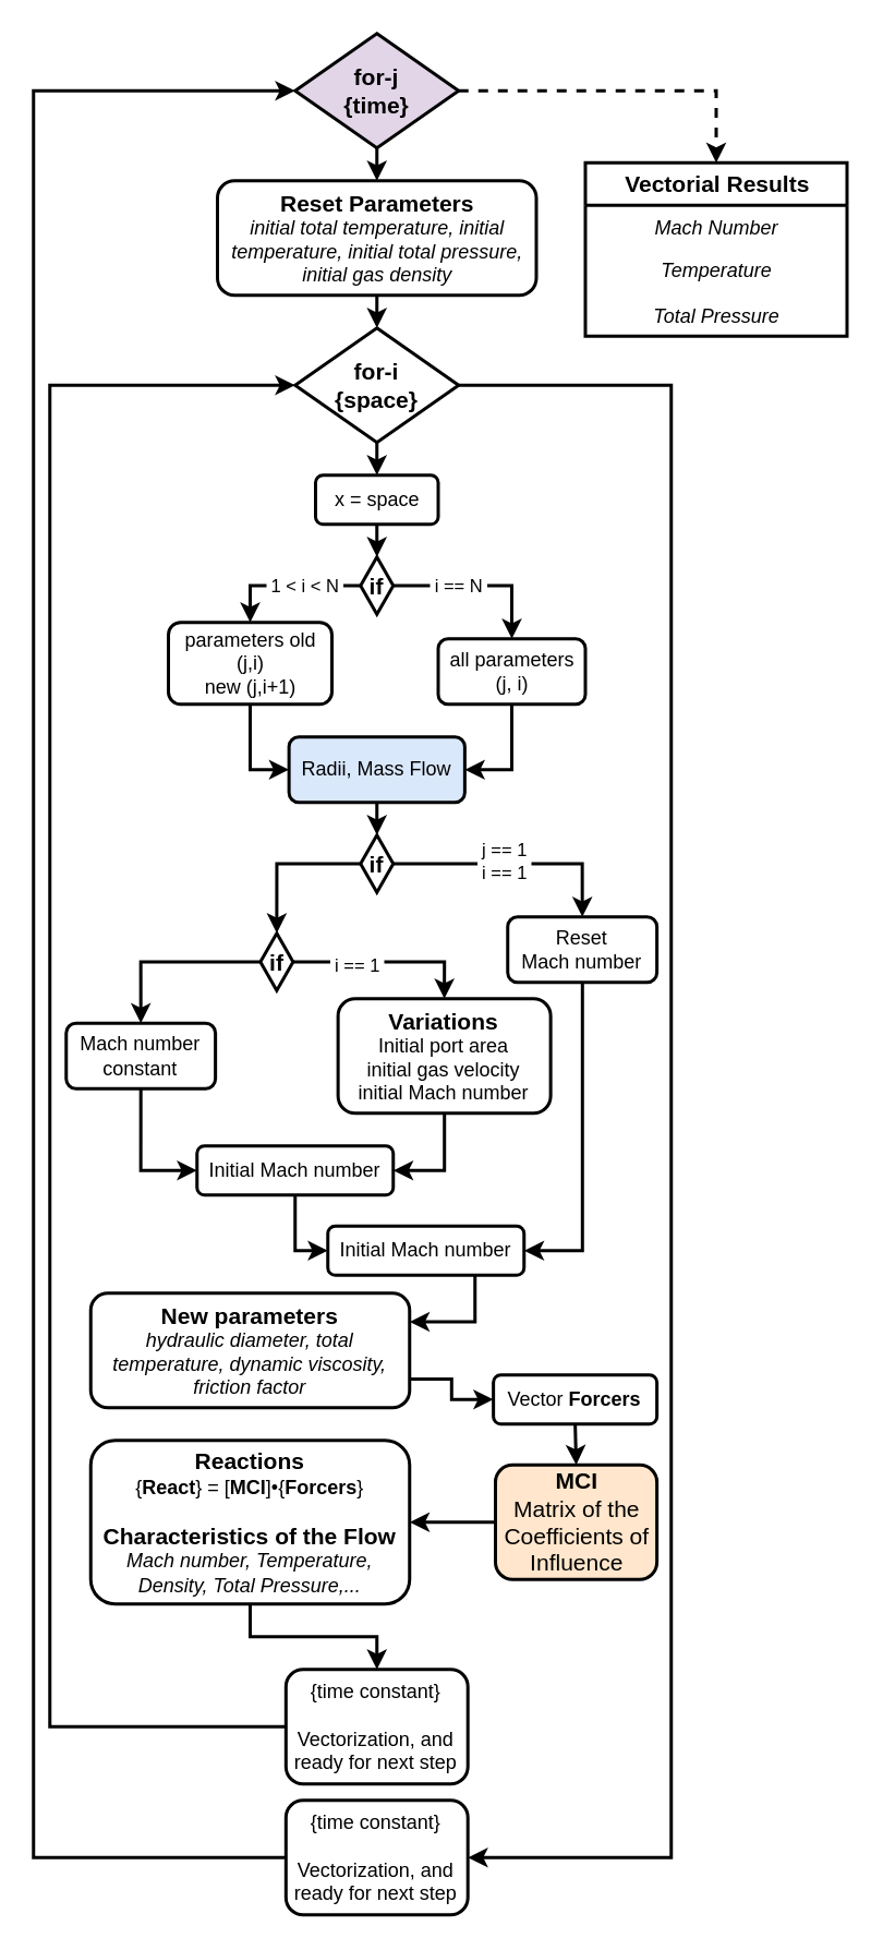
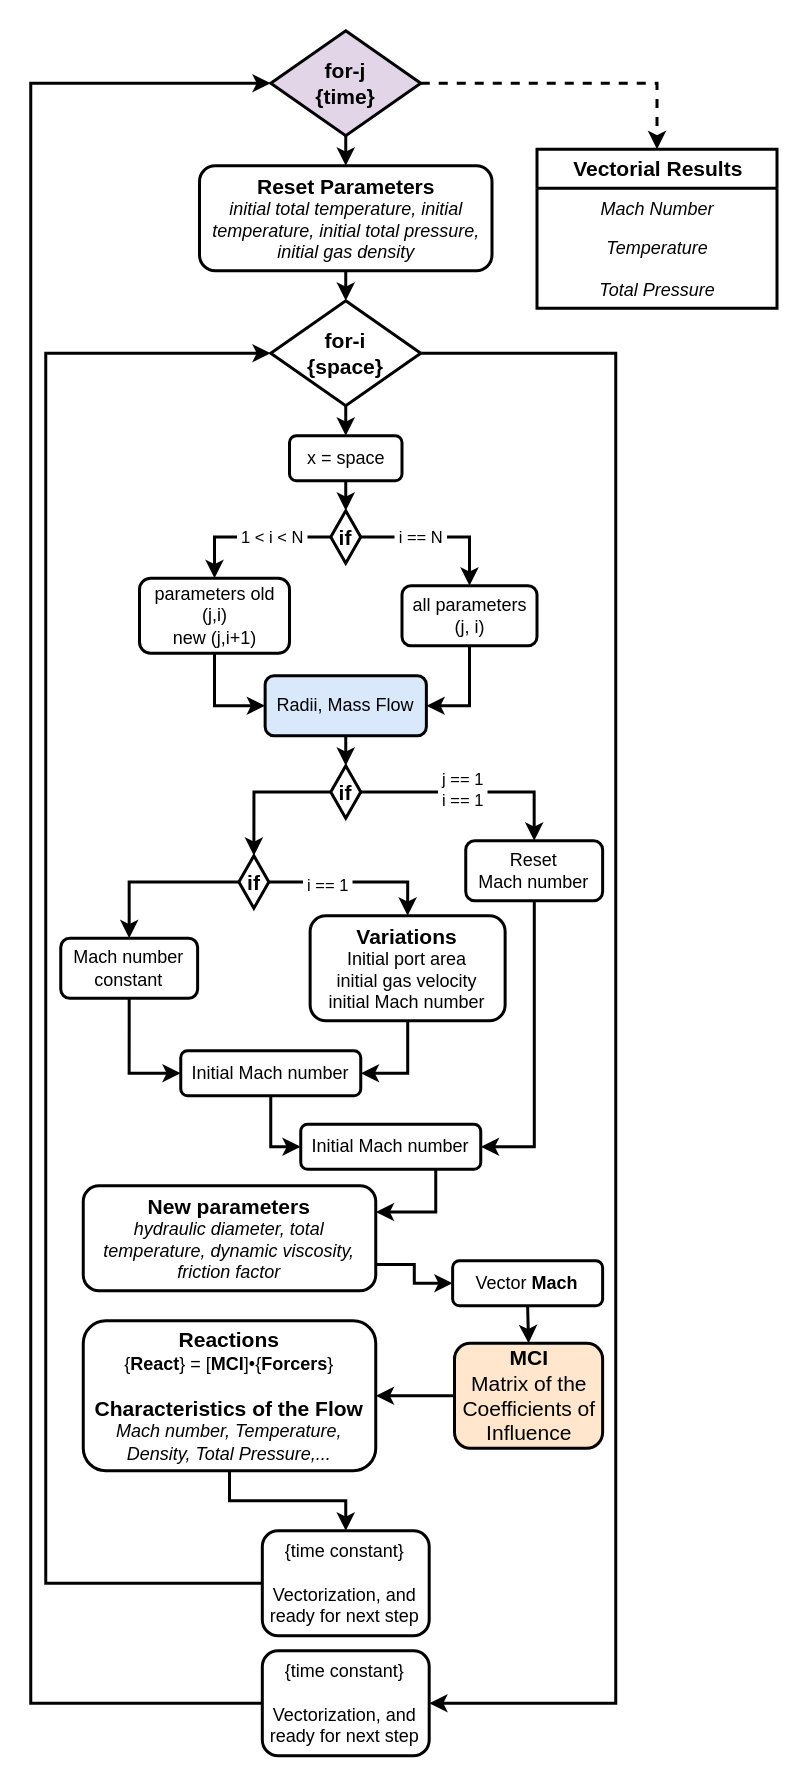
  <mxCell id="0" />
  <mxCell id="1" parent="0" />
  <mxCell id="2" style="edgeStyle=orthogonalEdgeStyle;rounded=0;orthogonalLoop=1;jettySize=auto;html=1;exitX=0.5;exitY=1;exitDx=0;exitDy=0;entryX=0.5;entryY=0;entryDx=0;entryDy=0;strokeWidth=2;" edge="1" parent="1" source="4" target="6"><mxGeometry relative="1" as="geometry" /></mxCell>
  <mxCell id="3" style="edgeStyle=orthogonalEdgeStyle;rounded=0;orthogonalLoop=1;jettySize=auto;html=1;exitX=1;exitY=0.5;exitDx=0;exitDy=0;strokeWidth=2;dashed=1;" edge="1" parent="1" source="4" target="52"><mxGeometry relative="1" as="geometry" /></mxCell>
  <mxCell id="4" value="for-j&lt;div&gt;{time}&lt;/div&gt;" style="rhombus;whiteSpace=wrap;html=1;fontSize=14;startSize=30;fontStyle=1;strokeWidth=2;fillColor=#e1d5e7;" vertex="1" parent="1"><mxGeometry x="180" y="20" width="100" height="70" as="geometry" /></mxCell>
  <mxCell id="5" style="edgeStyle=orthogonalEdgeStyle;rounded=0;orthogonalLoop=1;jettySize=auto;html=1;exitX=0.5;exitY=1;exitDx=0;exitDy=0;entryX=0.5;entryY=0;entryDx=0;entryDy=0;strokeWidth=2;" edge="1" parent="1" source="6" target="9"><mxGeometry relative="1" as="geometry" /></mxCell>
  <mxCell id="6" value="&lt;b&gt;&lt;font style=&quot;font-size: 14px;&quot;&gt;Reset Parameters&lt;/font&gt;&lt;/b&gt;&lt;div&gt;&lt;i&gt;initial total temperature, initial temperature, initial total pressure, initial gas density&lt;/i&gt;&lt;/div&gt;" style="rounded=1;whiteSpace=wrap;html=1;fontSize=12;startSize=30;fontStyle=0;strokeWidth=2;" vertex="1" parent="1"><mxGeometry x="132.5" y="110" width="195" height="70" as="geometry" /></mxCell>
  <mxCell id="7" style="edgeStyle=orthogonalEdgeStyle;rounded=0;orthogonalLoop=1;jettySize=auto;html=1;exitX=0.5;exitY=1;exitDx=0;exitDy=0;entryX=0.5;entryY=0;entryDx=0;entryDy=0;strokeWidth=2;" edge="1" parent="1" source="9" target="11"><mxGeometry relative="1" as="geometry" /></mxCell>
  <mxCell id="8" style="edgeStyle=orthogonalEdgeStyle;rounded=0;orthogonalLoop=1;jettySize=auto;html=1;exitX=1;exitY=0.5;exitDx=0;exitDy=0;entryX=1;entryY=0.5;entryDx=0;entryDy=0;strokeWidth=2;" edge="1" parent="1" source="9" target="51"><mxGeometry relative="1" as="geometry"><Array as="points"><mxPoint x="410" y="235" /><mxPoint x="410" y="1135" /></Array></mxGeometry></mxCell>
  <mxCell id="9" value="for-i&lt;div&gt;{space}&lt;/div&gt;" style="rhombus;whiteSpace=wrap;html=1;fontSize=14;startSize=30;fontStyle=1;strokeWidth=2;" vertex="1" parent="1"><mxGeometry x="180" y="200" width="100" height="70" as="geometry" /></mxCell>
  <mxCell id="10" style="edgeStyle=orthogonalEdgeStyle;rounded=0;orthogonalLoop=1;jettySize=auto;html=1;exitX=0.5;exitY=1;exitDx=0;exitDy=0;entryX=0.5;entryY=0;entryDx=0;entryDy=0;strokeWidth=2;" edge="1" parent="1" source="11" target="15"><mxGeometry relative="1" as="geometry" /></mxCell>
  <mxCell id="11" value="x = space" style="rounded=1;whiteSpace=wrap;html=1;fontSize=12;startSize=30;fontStyle=0;strokeWidth=2;" vertex="1" parent="1"><mxGeometry x="192.5" y="290" width="75" height="30" as="geometry" /></mxCell>
  <mxCell id="12" style="edgeStyle=orthogonalEdgeStyle;rounded=0;orthogonalLoop=1;jettySize=auto;html=1;exitX=0;exitY=0.5;exitDx=0;exitDy=0;entryX=0.5;entryY=0;entryDx=0;entryDy=0;strokeWidth=2;" edge="1" parent="1" source="15" target="19"><mxGeometry relative="1" as="geometry" /></mxCell>
  <mxCell id="13" value="&amp;nbsp;1 &amp;lt; i &amp;lt; N&amp;nbsp;" style="edgeLabel;html=1;align=center;verticalAlign=middle;resizable=0;points=[];" vertex="1" connectable="0" parent="12"><mxGeometry x="-0.352" y="1" relative="1" as="geometry"><mxPoint x="-6" y="-1" as="offset" /></mxGeometry></mxCell>
  <mxCell id="14" value="&amp;nbsp;i == N&amp;nbsp;" style="edgeStyle=orthogonalEdgeStyle;rounded=0;orthogonalLoop=1;jettySize=auto;html=1;exitX=1;exitY=0.5;exitDx=0;exitDy=0;entryX=0.5;entryY=0;entryDx=0;entryDy=0;strokeWidth=2;" edge="1" parent="1" source="15" target="17"><mxGeometry x="-0.238" relative="1" as="geometry"><mxPoint as="offset" /></mxGeometry></mxCell>
  <mxCell id="15" value="if" style="rhombus;whiteSpace=wrap;html=1;fontSize=14;startSize=30;fontStyle=1;strokeWidth=2;" vertex="1" parent="1"><mxGeometry x="220" y="340" width="20" height="35" as="geometry" /></mxCell>
  <mxCell id="16" style="edgeStyle=orthogonalEdgeStyle;rounded=0;orthogonalLoop=1;jettySize=auto;html=1;exitX=0.5;exitY=1;exitDx=0;exitDy=0;entryX=1;entryY=0.5;entryDx=0;entryDy=0;strokeWidth=2;" edge="1" parent="1" source="17" target="21"><mxGeometry relative="1" as="geometry" /></mxCell>
  <mxCell id="17" value="all parameters&lt;div&gt;(j, i)&lt;/div&gt;" style="rounded=1;whiteSpace=wrap;html=1;fontSize=12;startSize=30;fontStyle=0;strokeWidth=2;" vertex="1" parent="1"><mxGeometry x="267.5" y="390" width="90" height="40" as="geometry" /></mxCell>
  <mxCell id="18" style="edgeStyle=orthogonalEdgeStyle;rounded=0;orthogonalLoop=1;jettySize=auto;html=1;exitX=0.5;exitY=1;exitDx=0;exitDy=0;entryX=0;entryY=0.5;entryDx=0;entryDy=0;strokeWidth=2;" edge="1" parent="1" source="19" target="21"><mxGeometry relative="1" as="geometry" /></mxCell>
- <mxCell id="19" value="parameters old (j,i)&lt;div&gt;new (j,i+1)&lt;/div&gt;" style="rounded=1;whiteSpace=wrap;html=1;fontSize=12;startSize=30;fontStyle=0;strokeWidth=2;" vertex="1" parent="1"><mxGeometry x="102.5" y="380" width="100" height="50" as="geometry" /></mxCell>
+ <mxCell id="19" value="parameters old (j,i)&lt;div&gt;new (j,i+1)&lt;/div&gt;" style="rounded=1;whiteSpace=wrap;html=1;fontSize=12;startSize=30;fontStyle=0;strokeWidth=2;" vertex="1" parent="1"><mxGeometry x="92.5" y="385" width="100" height="50" as="geometry" /></mxCell>
  <mxCell id="20" style="edgeStyle=orthogonalEdgeStyle;rounded=0;orthogonalLoop=1;jettySize=auto;html=1;exitX=0.5;exitY=1;exitDx=0;exitDy=0;entryX=0.5;entryY=0;entryDx=0;entryDy=0;strokeWidth=2;" edge="1" parent="1" source="21" target="35"><mxGeometry relative="1" as="geometry" /></mxCell>
  <mxCell id="21" value="Radii, Mass Flow" style="rounded=1;whiteSpace=wrap;html=1;fontSize=12;startSize=30;fontStyle=0;strokeWidth=2;fillColor=#dae8fc;" vertex="1" parent="1"><mxGeometry x="176.25" y="450" width="107.5" height="40" as="geometry" /></mxCell>
  <mxCell id="22" style="edgeStyle=orthogonalEdgeStyle;rounded=0;orthogonalLoop=1;jettySize=auto;html=1;exitX=0;exitY=0.5;exitDx=0;exitDy=0;entryX=0.5;entryY=0;entryDx=0;entryDy=0;fontStyle=0;strokeWidth=2;" edge="1" parent="1" source="25" target="29"><mxGeometry relative="1" as="geometry" /></mxCell>
  <mxCell id="23" style="edgeStyle=orthogonalEdgeStyle;rounded=0;orthogonalLoop=1;jettySize=auto;html=1;exitX=1;exitY=0.5;exitDx=0;exitDy=0;entryX=0.5;entryY=0;entryDx=0;entryDy=0;fontStyle=0;strokeWidth=2;" edge="1" parent="1" source="25" target="27"><mxGeometry relative="1" as="geometry" /></mxCell>
  <mxCell id="24" value="&amp;nbsp;i == 1&amp;nbsp;" style="edgeLabel;html=1;align=center;verticalAlign=middle;resizable=0;points=[];" vertex="1" connectable="0" parent="23"><mxGeometry x="-0.322" y="-1" relative="1" as="geometry"><mxPoint y="1" as="offset" /></mxGeometry></mxCell>
  <mxCell id="25" value="if" style="rhombus;whiteSpace=wrap;html=1;fontSize=14;startSize=30;fontStyle=1;strokeWidth=2;" vertex="1" parent="1"><mxGeometry x="158.75" y="570" width="20" height="35" as="geometry" /></mxCell>
  <mxCell id="26" style="edgeStyle=orthogonalEdgeStyle;rounded=0;orthogonalLoop=1;jettySize=auto;html=1;entryX=1;entryY=0.5;entryDx=0;entryDy=0;fontStyle=0;strokeWidth=2;" edge="1" parent="1" source="27" target="31"><mxGeometry relative="1" as="geometry" /></mxCell>
  <mxCell id="27" value="&lt;span style=&quot;font-size: 14px;&quot;&gt;&lt;b&gt;Variations&lt;/b&gt;&lt;/span&gt;&lt;br&gt;&lt;div&gt;&lt;span&gt;Initial port area&lt;/span&gt;&lt;/div&gt;&lt;div&gt;&lt;span&gt;initial gas velocity&lt;/span&gt;&lt;/div&gt;&lt;div&gt;&lt;span&gt;initial Mach number&lt;/span&gt;&lt;/div&gt;" style="rounded=1;whiteSpace=wrap;html=1;fontSize=12;startSize=30;fontStyle=0;strokeWidth=2;" vertex="1" parent="1"><mxGeometry x="206.25" y="610" width="130" height="70" as="geometry" /></mxCell>
  <mxCell id="28" style="edgeStyle=orthogonalEdgeStyle;rounded=0;orthogonalLoop=1;jettySize=auto;html=1;exitX=0.5;exitY=1;exitDx=0;exitDy=0;entryX=0;entryY=0.5;entryDx=0;entryDy=0;fontStyle=0;strokeWidth=2;" edge="1" parent="1" source="29" target="31"><mxGeometry relative="1" as="geometry" /></mxCell>
  <mxCell id="29" value="Mach number constant" style="rounded=1;whiteSpace=wrap;html=1;fontSize=12;startSize=30;fontStyle=0;strokeWidth=2;" vertex="1" parent="1"><mxGeometry x="40" y="625" width="91.25" height="40" as="geometry" /></mxCell>
  <mxCell id="30" style="edgeStyle=orthogonalEdgeStyle;rounded=0;orthogonalLoop=1;jettySize=auto;html=1;exitX=0.5;exitY=1;exitDx=0;exitDy=0;entryX=0;entryY=0.5;entryDx=0;entryDy=0;strokeWidth=2;" edge="1" parent="1" source="31" target="39"><mxGeometry relative="1" as="geometry"><Array as="points"><mxPoint x="180" y="764" /></Array></mxGeometry></mxCell>
  <mxCell id="31" value="Initial Mach number" style="rounded=1;whiteSpace=wrap;html=1;fontSize=12;startSize=30;fontStyle=0;strokeWidth=2;" vertex="1" parent="1"><mxGeometry x="120" y="700" width="120" height="30" as="geometry" /></mxCell>
  <mxCell id="32" style="edgeStyle=orthogonalEdgeStyle;rounded=0;orthogonalLoop=1;jettySize=auto;html=1;exitX=0;exitY=0.5;exitDx=0;exitDy=0;entryX=0.5;entryY=0;entryDx=0;entryDy=0;strokeWidth=2;" edge="1" parent="1" source="35" target="25"><mxGeometry relative="1" as="geometry" /></mxCell>
  <mxCell id="33" style="edgeStyle=orthogonalEdgeStyle;rounded=0;orthogonalLoop=1;jettySize=auto;html=1;exitX=1;exitY=0.5;exitDx=0;exitDy=0;entryX=0.5;entryY=0;entryDx=0;entryDy=0;strokeWidth=2;" edge="1" parent="1" source="35" target="37"><mxGeometry relative="1" as="geometry" /></mxCell>
  <mxCell id="34" value="&amp;nbsp;j == 1&amp;nbsp;&lt;div&gt;i == 1&lt;/div&gt;" style="edgeLabel;html=1;align=center;verticalAlign=middle;resizable=0;points=[];" vertex="1" connectable="0" parent="33"><mxGeometry x="-0.096" y="2" relative="1" as="geometry"><mxPoint as="offset" /></mxGeometry></mxCell>
  <mxCell id="35" value="if" style="rhombus;whiteSpace=wrap;html=1;fontSize=14;startSize=30;fontStyle=1;strokeWidth=2;" vertex="1" parent="1"><mxGeometry x="220" y="510" width="20" height="35" as="geometry" /></mxCell>
  <mxCell id="36" style="edgeStyle=orthogonalEdgeStyle;rounded=0;orthogonalLoop=1;jettySize=auto;html=1;entryX=1;entryY=0.5;entryDx=0;entryDy=0;strokeWidth=2;" edge="1" parent="1" source="37" target="39"><mxGeometry relative="1" as="geometry"><Array as="points"><mxPoint x="356" y="764" /></Array></mxGeometry></mxCell>
  <mxCell id="37" value="Reset&lt;div&gt;Mach number&lt;/div&gt;" style="rounded=1;whiteSpace=wrap;html=1;fontSize=12;startSize=30;fontStyle=0;strokeWidth=2;" vertex="1" parent="1"><mxGeometry x="310" y="560" width="91.25" height="40" as="geometry" /></mxCell>
  <mxCell id="38" style="edgeStyle=orthogonalEdgeStyle;rounded=0;orthogonalLoop=1;jettySize=auto;html=1;exitX=0.75;exitY=1;exitDx=0;exitDy=0;entryX=1;entryY=0.25;entryDx=0;entryDy=0;strokeWidth=2;" edge="1" parent="1" source="39" target="41"><mxGeometry relative="1" as="geometry" /></mxCell>
  <mxCell id="39" value="Initial Mach number" style="rounded=1;whiteSpace=wrap;html=1;fontSize=12;startSize=30;fontStyle=0;strokeWidth=2;" vertex="1" parent="1"><mxGeometry x="200" y="749" width="120" height="30" as="geometry" /></mxCell>
  <mxCell id="40" style="edgeStyle=orthogonalEdgeStyle;rounded=0;orthogonalLoop=1;jettySize=auto;html=1;exitX=1;exitY=0.75;exitDx=0;exitDy=0;entryX=0;entryY=0.5;entryDx=0;entryDy=0;strokeWidth=2;" edge="1" parent="1" source="41" target="43"><mxGeometry relative="1" as="geometry" /></mxCell>
  <mxCell id="41" value="&lt;b&gt;&lt;font style=&quot;font-size: 14px;&quot;&gt;New parameters&lt;/font&gt;&lt;/b&gt;&lt;div&gt;&lt;i&gt;hydraulic diameter, total temperature, dynamic viscosity, friction factor&lt;/i&gt;&lt;/div&gt;" style="rounded=1;whiteSpace=wrap;html=1;fontSize=12;startSize=30;fontStyle=0;strokeWidth=2;" vertex="1" parent="1"><mxGeometry x="55" y="790" width="195" height="70" as="geometry" /></mxCell>
  <mxCell id="42" style="edgeStyle=orthogonalEdgeStyle;rounded=0;orthogonalLoop=1;jettySize=auto;html=1;exitX=0.5;exitY=1;exitDx=0;exitDy=0;entryX=0.5;entryY=0;entryDx=0;entryDy=0;strokeWidth=2;" edge="1" parent="1" source="43" target="45"><mxGeometry relative="1" as="geometry" /></mxCell>
- <mxCell id="43" value="Vector &lt;b&gt;Forcers&lt;/b&gt;" style="rounded=1;whiteSpace=wrap;html=1;fontSize=12;startSize=30;fontStyle=0;strokeWidth=2;" vertex="1" parent="1"><mxGeometry x="301.25" y="840" width="100" height="30" as="geometry" /></mxCell>
+ <mxCell id="43" value="Vector &lt;b&gt;Mach&lt;/b&gt;" style="rounded=1;whiteSpace=wrap;html=1;fontSize=12;startSize=30;fontStyle=0;strokeWidth=2;" vertex="1" parent="1"><mxGeometry x="301.25" y="840" width="100" height="30" as="geometry" /></mxCell>
  <mxCell id="44" style="edgeStyle=orthogonalEdgeStyle;rounded=0;orthogonalLoop=1;jettySize=auto;html=1;exitX=0;exitY=0.5;exitDx=0;exitDy=0;entryX=1;entryY=0.5;entryDx=0;entryDy=0;strokeWidth=2;" edge="1" parent="1" source="45" target="47"><mxGeometry relative="1" as="geometry" /></mxCell>
  <mxCell id="45" value="&lt;span style=&quot;font-size: 14px;&quot;&gt;&lt;b&gt;MCI&lt;/b&gt;&lt;/span&gt;&lt;div&gt;&lt;span style=&quot;font-size: 14px;&quot;&gt;Matrix of the Coefficients of Influence&lt;/span&gt;&lt;/div&gt;" style="rounded=1;whiteSpace=wrap;html=1;fontSize=12;startSize=30;fontStyle=0;strokeWidth=2;fillColor=#ffe6cc;" vertex="1" parent="1"><mxGeometry x="302.5" y="895" width="98.75" height="70" as="geometry" /></mxCell>
  <mxCell id="46" style="edgeStyle=orthogonalEdgeStyle;rounded=0;orthogonalLoop=1;jettySize=auto;html=1;entryX=0.5;entryY=0;entryDx=0;entryDy=0;strokeWidth=2;" edge="1" parent="1" source="47" target="49"><mxGeometry relative="1" as="geometry" /></mxCell>
  <mxCell id="47" value="&lt;b&gt;&lt;font style=&quot;font-size: 14px;&quot;&gt;Reactions&lt;/font&gt;&lt;/b&gt;&lt;div&gt;{&lt;b&gt;React&lt;/b&gt;} = [&lt;b&gt;MCI&lt;/b&gt;]•{&lt;b&gt;Forcers&lt;/b&gt;}&lt;/div&gt;&lt;div&gt;&lt;br&gt;&lt;/div&gt;&lt;div&gt;&lt;b&gt;&lt;font style=&quot;font-size: 14px;&quot;&gt;Characteristics of the Flow&lt;/font&gt;&lt;/b&gt;&lt;/div&gt;&lt;div&gt;&lt;i&gt;Mach number, Temperature, Density, Total Pressure,...&lt;/i&gt;&lt;/div&gt;" style="rounded=1;whiteSpace=wrap;html=1;fontSize=12;startSize=30;fontStyle=0;strokeWidth=2;" vertex="1" parent="1"><mxGeometry x="55" y="880" width="195" height="100" as="geometry" /></mxCell>
  <mxCell id="48" style="edgeStyle=orthogonalEdgeStyle;rounded=0;orthogonalLoop=1;jettySize=auto;html=1;exitX=0;exitY=0.5;exitDx=0;exitDy=0;entryX=0;entryY=0.5;entryDx=0;entryDy=0;strokeWidth=2;" edge="1" parent="1" source="49" target="9"><mxGeometry relative="1" as="geometry"><mxPoint x="60" y="340" as="targetPoint" /><Array as="points"><mxPoint x="30" y="1055" /><mxPoint x="30" y="235" /></Array></mxGeometry></mxCell>
  <mxCell id="49" value="{time constant}&lt;div&gt;&lt;br&gt;&lt;/div&gt;&lt;div&gt;Vectorization, and ready for next step&lt;/div&gt;" style="rounded=1;whiteSpace=wrap;html=1;fontSize=12;startSize=30;fontStyle=0;strokeWidth=2;" vertex="1" parent="1"><mxGeometry x="174.38" y="1020" width="111.25" height="70" as="geometry" /></mxCell>
  <mxCell id="50" style="edgeStyle=orthogonalEdgeStyle;rounded=0;orthogonalLoop=1;jettySize=auto;html=1;exitX=0;exitY=0.5;exitDx=0;exitDy=0;entryX=0;entryY=0.5;entryDx=0;entryDy=0;strokeWidth=2;" edge="1" parent="1" source="51" target="4"><mxGeometry relative="1" as="geometry"><Array as="points"><mxPoint x="20" y="1135" /><mxPoint x="20" y="55" /></Array></mxGeometry></mxCell>
  <mxCell id="51" value="{time constant}&lt;div&gt;&lt;br&gt;&lt;/div&gt;&lt;div&gt;Vectorization, and ready for next step&lt;/div&gt;" style="rounded=1;whiteSpace=wrap;html=1;fontSize=12;startSize=30;fontStyle=0;strokeWidth=2;" vertex="1" parent="1"><mxGeometry x="174.38" y="1100" width="111.25" height="70" as="geometry" /></mxCell>
  <mxCell id="52" value="Vectorial Results" style="swimlane;fontStyle=1;childLayout=stackLayout;horizontal=1;startSize=26;fillColor=default;horizontalStack=0;resizeParent=1;resizeParentMax=0;resizeLast=0;collapsible=1;marginBottom=0;html=1;fontSize=14;strokeWidth=2;" vertex="1" parent="1"><mxGeometry x="357.5" y="99" width="160" height="106" as="geometry" /></mxCell>
  <mxCell id="53" value="Mach Number" style="text;strokeColor=none;fillColor=none;align=center;verticalAlign=top;spacingLeft=4;spacingRight=4;overflow=hidden;rotatable=0;points=[[0,0.5],[1,0.5]];portConstraint=eastwest;whiteSpace=wrap;html=1;fontStyle=2" vertex="1" parent="52"><mxGeometry y="26" width="160" height="26" as="geometry" /></mxCell>
  <mxCell id="54" value="Temperature" style="text;strokeColor=none;fillColor=none;align=center;verticalAlign=top;spacingLeft=4;spacingRight=4;overflow=hidden;rotatable=0;points=[[0,0.5],[1,0.5]];portConstraint=eastwest;whiteSpace=wrap;html=1;fontStyle=2" vertex="1" parent="52"><mxGeometry y="52" width="160" height="28" as="geometry" /></mxCell>
  <mxCell id="55" value="Total Pressure" style="text;strokeColor=none;fillColor=none;align=center;verticalAlign=top;spacingLeft=4;spacingRight=4;overflow=hidden;rotatable=0;points=[[0,0.5],[1,0.5]];portConstraint=eastwest;whiteSpace=wrap;html=1;fontStyle=2" vertex="1" parent="52"><mxGeometry y="80" width="160" height="26" as="geometry" /></mxCell>
